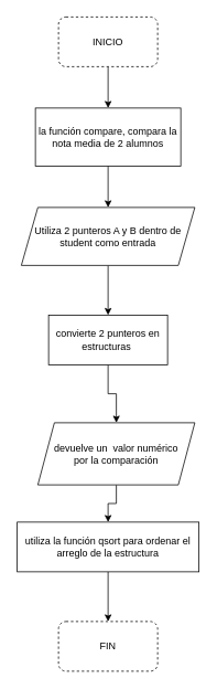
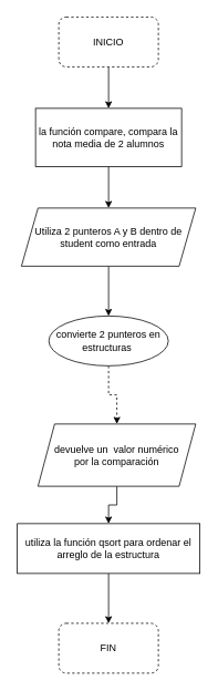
  <mxCell id="0" />
  <mxCell id="1" parent="0" />
  <mxCell id="2" value="" style="edgeStyle=orthogonalEdgeStyle;rounded=0;orthogonalLoop=1;jettySize=auto;html=1;" edge="1" parent="1" source="3" target="5"><mxGeometry relative="1" as="geometry" /></mxCell>
  <mxCell id="3" value="INICIO" style="rounded=1;whiteSpace=wrap;html=1;dashed=1;" vertex="1" parent="1"><mxGeometry x="70" y="20" width="120" height="60" as="geometry" /></mxCell>
  <mxCell id="4" value="" style="edgeStyle=orthogonalEdgeStyle;rounded=0;orthogonalLoop=1;jettySize=auto;html=1;" edge="1" parent="1" source="5" target="7"><mxGeometry relative="1" as="geometry" /></mxCell>
  <mxCell id="5" value="la función compare, compara la nota media de 2 alumnos" style="rounded=0;whiteSpace=wrap;html=1;" vertex="1" parent="1"><mxGeometry x="42" y="130" width="176" height="70" as="geometry" /></mxCell>
  <mxCell id="6" value="" style="edgeStyle=orthogonalEdgeStyle;rounded=0;orthogonalLoop=1;jettySize=auto;html=1;" edge="1" parent="1" source="7" target="9"><mxGeometry relative="1" as="geometry" /></mxCell>
  <mxCell id="7" value="Utiliza 2 punteros A y B dentro de student como entrada" style="shape=parallelogram;perimeter=parallelogramPerimeter;whiteSpace=wrap;html=1;fixedSize=1;" vertex="1" parent="1"><mxGeometry x="25" y="250" width="210" height="70" as="geometry" /></mxCell>
- <mxCell id="8" value="" style="edgeStyle=orthogonalEdgeStyle;rounded=0;orthogonalLoop=1;jettySize=auto;html=1;" edge="1" parent="1" source="9" target="12"><mxGeometry relative="1" as="geometry" /></mxCell>
- <mxCell id="9" value="convierte 2 punteros en estructuras&amp;nbsp;" style="rounded=0;whiteSpace=wrap;html=1;" vertex="1" parent="1"><mxGeometry x="58" y="380" width="144" height="60" as="geometry" /></mxCell>
+ <mxCell id="8" value="" style="edgeStyle=orthogonalEdgeStyle;rounded=0;orthogonalLoop=1;jettySize=auto;html=1;dashed=1;" edge="1" parent="1" source="9" target="12"><mxGeometry relative="1" as="geometry" /></mxCell>
+ <mxCell id="9" value="convierte 2 punteros en estructuras&amp;nbsp;" style="ellipse;whiteSpace=wrap;html=1;" vertex="1" parent="1"><mxGeometry x="58" y="380" width="144" height="60" as="geometry" /></mxCell>
  <mxCell id="10" value="FIN" style="rounded=1;whiteSpace=wrap;html=1;dashed=1;" vertex="1" parent="1"><mxGeometry x="70" y="750" width="120" height="60" as="geometry" /></mxCell>
  <mxCell id="11" value="" style="edgeStyle=orthogonalEdgeStyle;rounded=0;orthogonalLoop=1;jettySize=auto;html=1;" edge="1" parent="1" source="12" target="14"><mxGeometry relative="1" as="geometry" /></mxCell>
  <mxCell id="12" value="devuelve un&amp;nbsp; valor numérico&lt;br&gt;&amp;nbsp;por la comparación&amp;nbsp;" style="shape=parallelogram;perimeter=parallelogramPerimeter;whiteSpace=wrap;html=1;fixedSize=1;" vertex="1" parent="1"><mxGeometry x="45" y="510" width="190" height="75" as="geometry" /></mxCell>
  <mxCell id="13" value="" style="edgeStyle=orthogonalEdgeStyle;rounded=0;orthogonalLoop=1;jettySize=auto;html=1;" edge="1" parent="1" source="14" target="10"><mxGeometry relative="1" as="geometry" /></mxCell>
  <mxCell id="14" value="utiliza la función qsort para ordenar el arreglo de la estructura" style="rounded=0;whiteSpace=wrap;html=1;" vertex="1" parent="1"><mxGeometry x="20" y="630" width="220" height="60" as="geometry" /></mxCell>
